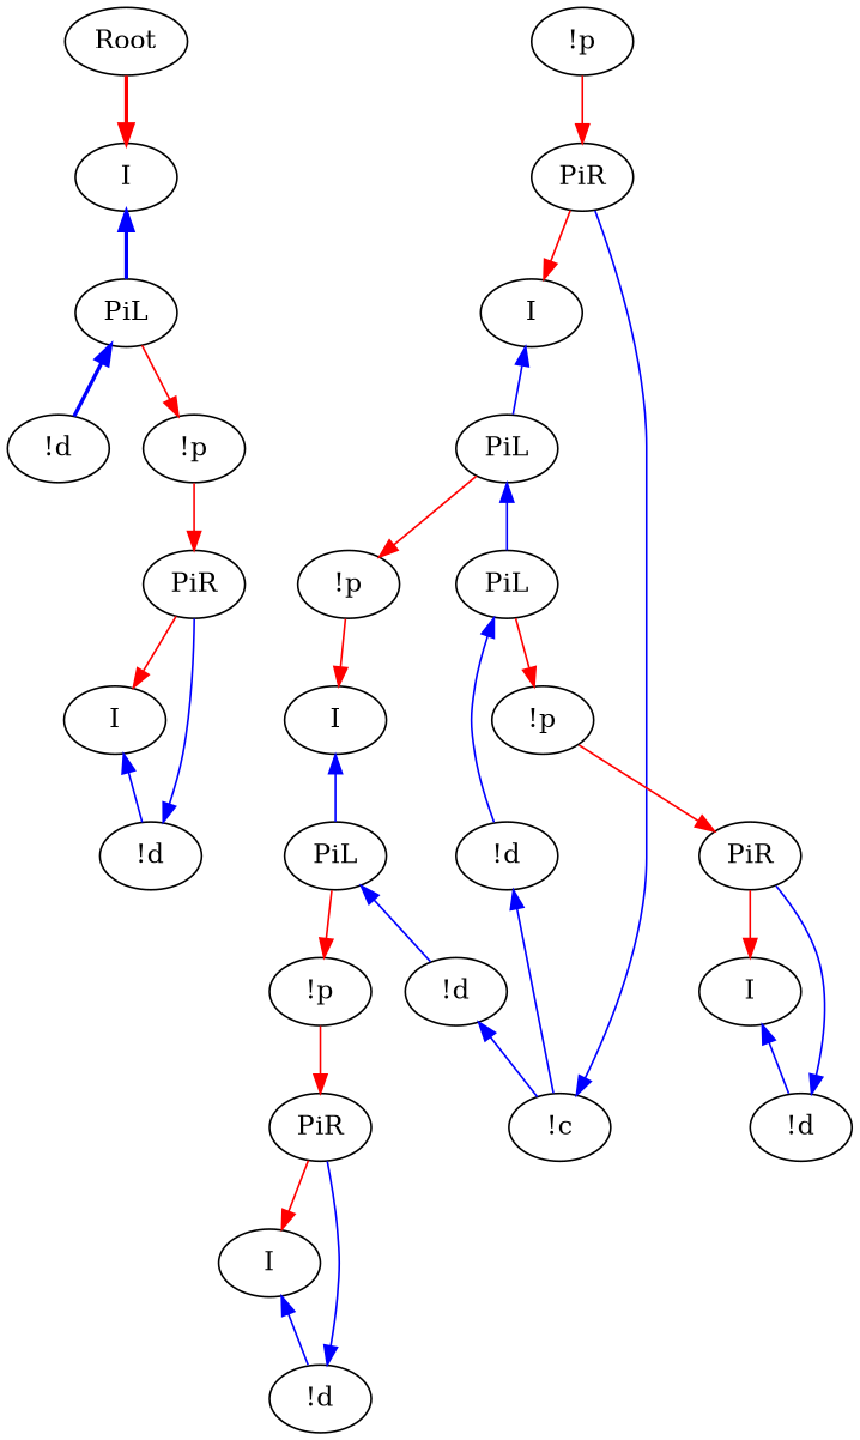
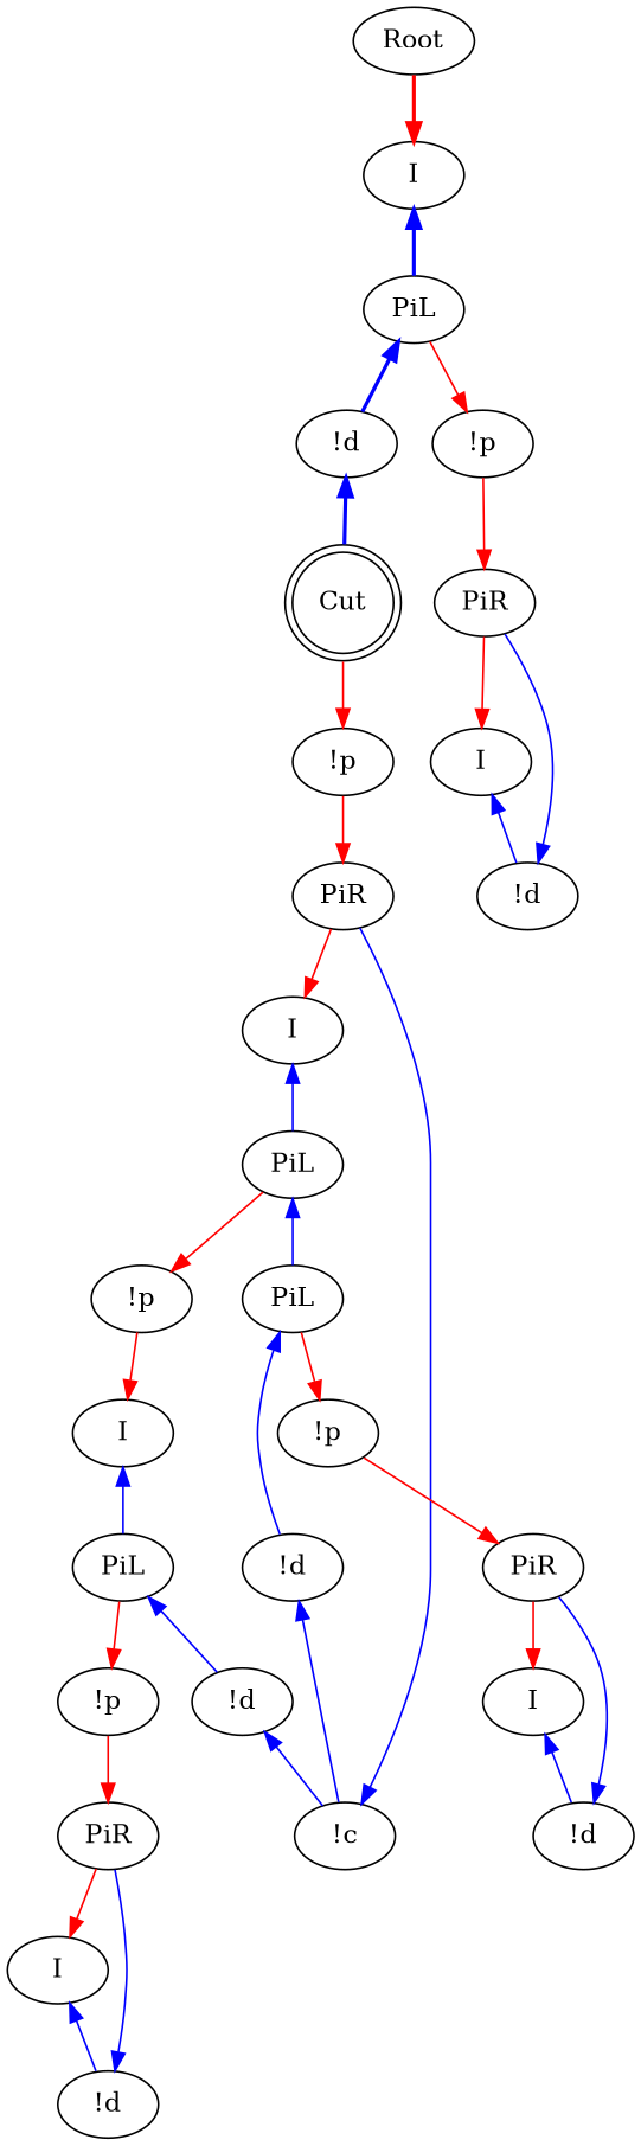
  digraph {
    edge [color=blue dir=back]
    n1 [label=Root]
    n2 [label=I]
    n3 [label="!p"]
    n4 [label=PiR]
+   n5 [label=Cut shape=doublecircle]
    n6 [label=I]
    n7 [label="!c"]
    n8 [label="!d"]
    n9 [label=PiL]
    n10 [label="!p"]
    n11 [label=PiL]
    n12 [label="!p"]
    n13 [label=PiR]
    n14 [label=I]
    n15 [label="!d"]
    n16 [label=I]
    n17 [label="!d"]
    n18 [label=PiL]
    n19 [label="!p"]
    n20 [label="!d"]
    n21 [label=PiL]
    n22 [label="!p"]
    n23 [label=PiR]
    n24 [label=PiR]
    n25 [label=I]
    n26 [label=I]
    n27 [label="!d"]
    n28 [label="!d"]
    n1 -> n2 [color=red penwidth=2 dir=""]
    n2 -> n18 [penwidth=2]
    n3 -> n4 [color=red dir=""]
    n4 -> n6 [color=red dir=""]
+   n5 -> n3 [color=red dir=""]
    n6 -> n11
    n7 -> n4
    n8 -> n7
    n9 -> n8
    n9 -> n10 [color=red dir=""]
    n10 -> n13 [color=red dir=""]
    n11 -> n9
    n11 -> n12 [color=red dir=""]
    n12 -> n16 [color=red dir=""]
    n13 -> n14 [color=red dir=""]
    n14 -> n15
    n15 -> n13
    n16 -> n21
+   n17 -> n5 [penwidth=2]
    n18 -> n17 [penwidth=2]
    n18 -> n19 [color=red dir=""]
    n19 -> n23 [color=red dir=""]
    n20 -> n7
    n21 -> n20
    n21 -> n22 [color=red dir=""]
    n22 -> n24 [color=red dir=""]
    n23 -> n25 [color=red dir=""]
    n24 -> n26 [color=red dir=""]
    n25 -> n27
    n26 -> n28
    n27 -> n23
    n28 -> n24
  }
